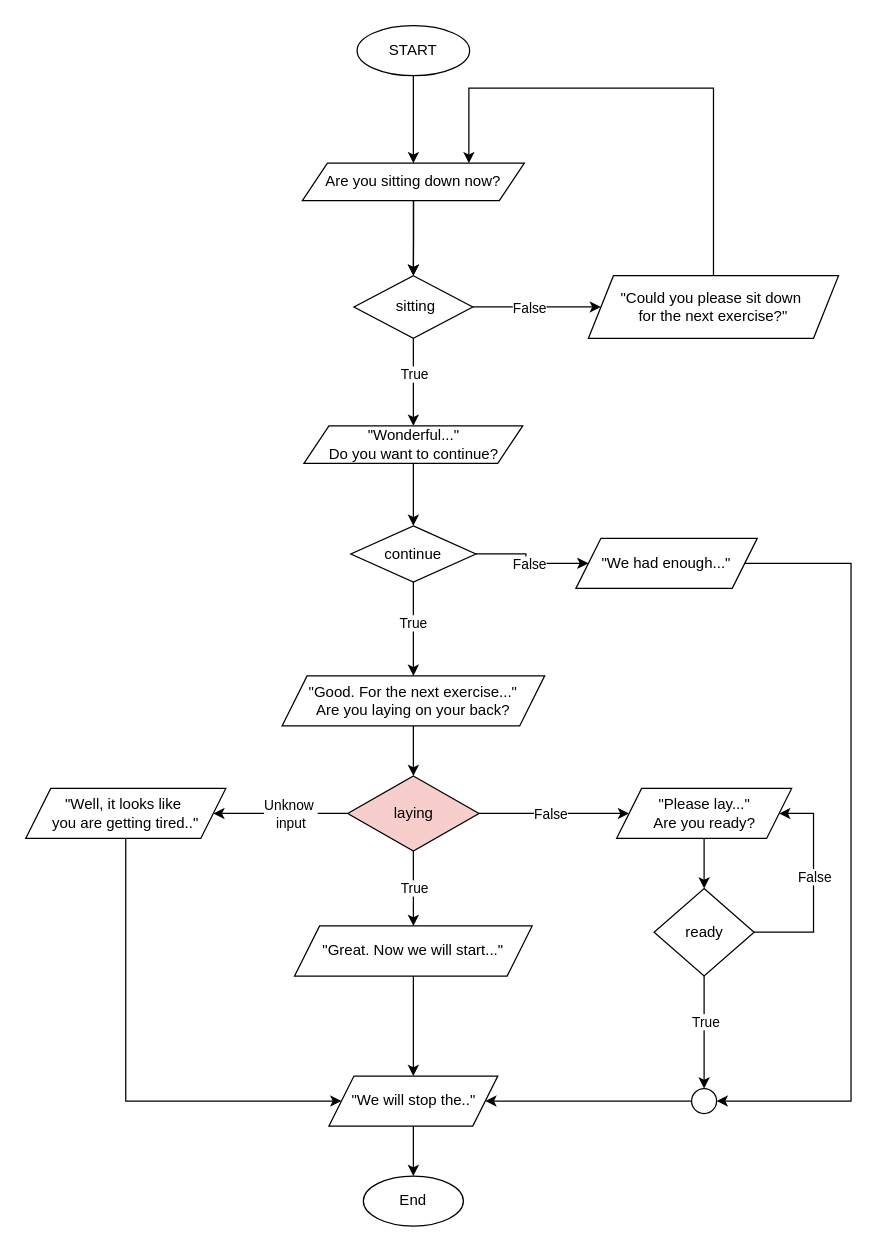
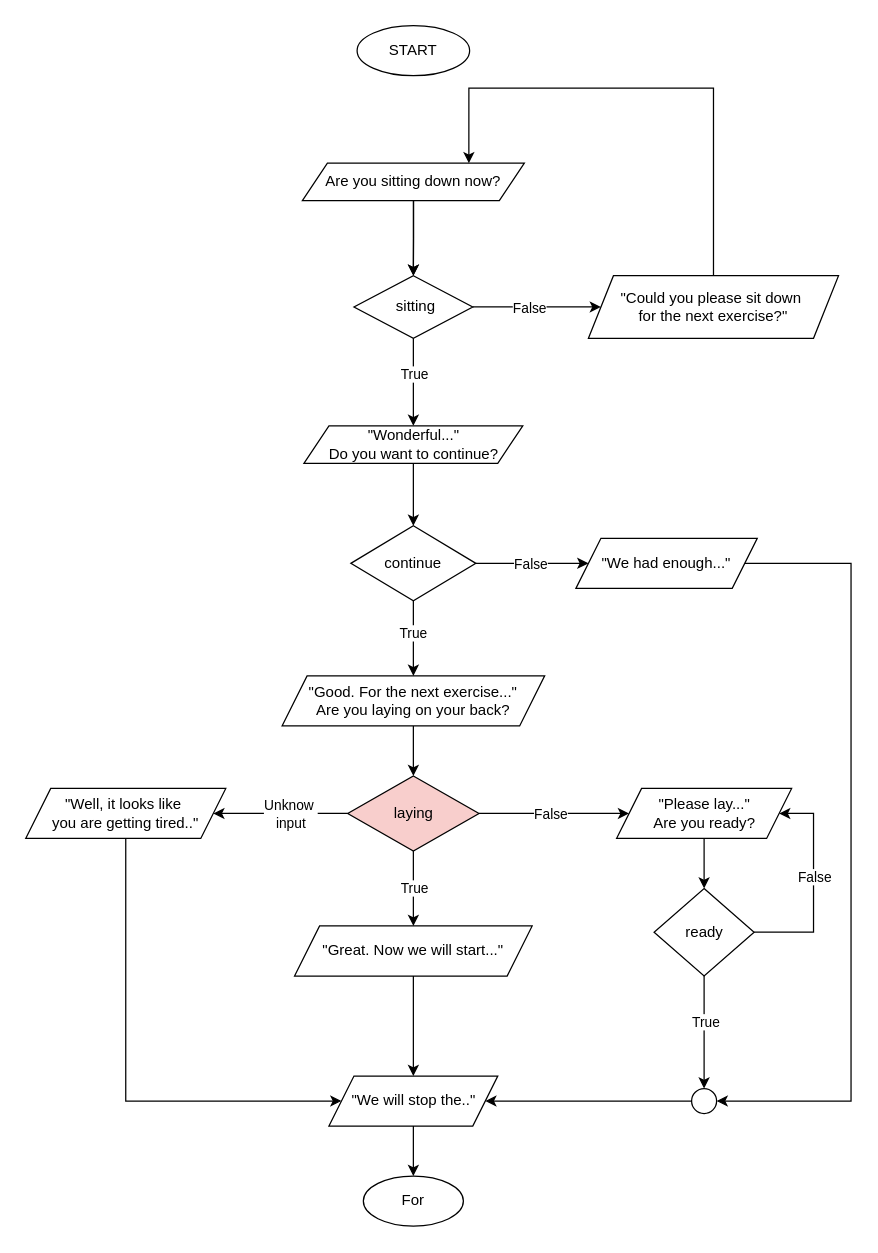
  <mxCell id="0" />
  <mxCell id="1" parent="0" />
- <mxCell id="2" style="edgeStyle=orthogonalEdgeStyle;rounded=0;orthogonalLoop=1;jettySize=auto;html=1;entryX=0.5;entryY=0;entryDx=0;entryDy=0;" edge="1" parent="1" source="3" target="6"><mxGeometry relative="1" as="geometry" /></mxCell>
  <mxCell id="3" value="START" style="ellipse;whiteSpace=wrap;html=1;" vertex="1" parent="1"><mxGeometry x="285" y="20" width="90" height="40" as="geometry" /></mxCell>
  <mxCell id="4" style="edgeStyle=orthogonalEdgeStyle;rounded=0;orthogonalLoop=1;jettySize=auto;html=1;entryX=0.5;entryY=0;entryDx=0;entryDy=0;" edge="1" parent="1" source="6" target="11"><mxGeometry relative="1" as="geometry" /></mxCell>
  <mxCell id="5" value="" style="edgeStyle=orthogonalEdgeStyle;rounded=0;orthogonalLoop=1;jettySize=auto;html=1;" edge="1" parent="1" source="6" target="11"><mxGeometry relative="1" as="geometry" /></mxCell>
  <mxCell id="6" value="Are you sitting down now?" style="shape=parallelogram;perimeter=parallelogramPerimeter;whiteSpace=wrap;html=1;fixedSize=1;" vertex="1" parent="1"><mxGeometry x="241.25" y="130" width="177.5" height="30" as="geometry" /></mxCell>
  <mxCell id="7" style="edgeStyle=orthogonalEdgeStyle;rounded=0;orthogonalLoop=1;jettySize=auto;html=1;entryX=0.5;entryY=0;entryDx=0;entryDy=0;" edge="1" parent="1" source="11" target="13"><mxGeometry relative="1" as="geometry" /></mxCell>
  <mxCell id="8" value="True" style="edgeLabel;html=1;align=center;verticalAlign=middle;resizable=0;points=[];" vertex="1" connectable="0" parent="7"><mxGeometry x="-0.198" relative="1" as="geometry"><mxPoint as="offset" /></mxGeometry></mxCell>
  <mxCell id="9" style="edgeStyle=orthogonalEdgeStyle;rounded=0;orthogonalLoop=1;jettySize=auto;html=1;entryX=0;entryY=0.5;entryDx=0;entryDy=0;" edge="1" parent="1" source="11" target="15"><mxGeometry relative="1" as="geometry" /></mxCell>
  <mxCell id="10" value="False" style="edgeLabel;html=1;align=center;verticalAlign=middle;resizable=0;points=[];" vertex="1" connectable="0" parent="9"><mxGeometry x="-0.124" y="4" relative="1" as="geometry"><mxPoint y="4" as="offset" /></mxGeometry></mxCell>
  <mxCell id="11" value="&amp;nbsp;sitting" style="rhombus;whiteSpace=wrap;html=1;" vertex="1" parent="1"><mxGeometry x="282.5" y="220" width="95" height="50" as="geometry" /></mxCell>
  <mxCell id="12" style="edgeStyle=orthogonalEdgeStyle;rounded=0;orthogonalLoop=1;jettySize=auto;html=1;entryX=0.5;entryY=0;entryDx=0;entryDy=0;" edge="1" parent="1" source="13" target="20"><mxGeometry relative="1" as="geometry" /></mxCell>
  <mxCell id="13" value="&quot;Wonderful...&quot;&lt;div&gt;Do you want to continue?&lt;/div&gt;" style="shape=parallelogram;perimeter=parallelogramPerimeter;whiteSpace=wrap;html=1;fixedSize=1;" vertex="1" parent="1"><mxGeometry x="242.5" y="340" width="175" height="30" as="geometry" /></mxCell>
  <mxCell id="14" style="edgeStyle=orthogonalEdgeStyle;rounded=0;orthogonalLoop=1;jettySize=auto;html=1;entryX=0.75;entryY=0;entryDx=0;entryDy=0;" edge="1" parent="1" source="15" target="6"><mxGeometry relative="1" as="geometry"><Array as="points"><mxPoint x="570" y="70" /><mxPoint x="374" y="70" /></Array></mxGeometry></mxCell>
  <mxCell id="15" value="&quot;Could you please sit down&amp;nbsp;&lt;div&gt;for the next exercise?&quot;&lt;/div&gt;" style="shape=parallelogram;perimeter=parallelogramPerimeter;whiteSpace=wrap;html=1;fixedSize=1;" vertex="1" parent="1"><mxGeometry x="470" y="220" width="200" height="50" as="geometry" /></mxCell>
  <mxCell id="16" style="edgeStyle=orthogonalEdgeStyle;rounded=0;orthogonalLoop=1;jettySize=auto;html=1;" edge="1" parent="1" source="20" target="25"><mxGeometry relative="1" as="geometry" /></mxCell>
  <mxCell id="17" value="True" style="edgeLabel;html=1;align=center;verticalAlign=middle;resizable=0;points=[];" vertex="1" connectable="0" parent="16"><mxGeometry x="-0.089" y="-2" relative="1" as="geometry"><mxPoint x="1" y="-2" as="offset" /></mxGeometry></mxCell>
  <mxCell id="18" style="edgeStyle=orthogonalEdgeStyle;rounded=0;orthogonalLoop=1;jettySize=auto;html=1;entryX=0;entryY=0.5;entryDx=0;entryDy=0;" edge="1" parent="1" source="20" target="22"><mxGeometry relative="1" as="geometry" /></mxCell>
  <mxCell id="19" value="False" style="edgeLabel;html=1;align=center;verticalAlign=middle;resizable=0;points=[];" vertex="1" connectable="0" parent="18"><mxGeometry x="-0.055" y="2" relative="1" as="geometry"><mxPoint y="2" as="offset" /></mxGeometry></mxCell>
- <mxCell id="20" value="continue" style="rhombus;whiteSpace=wrap;html=1;" vertex="1" parent="1"><mxGeometry x="280" y="420" width="100" height="45" as="geometry" /></mxCell>
+ <mxCell id="20" value="continue" style="rhombus;whiteSpace=wrap;html=1;" vertex="1" parent="1"><mxGeometry x="280" y="420" width="100" height="60" as="geometry" /></mxCell>
  <mxCell id="21" style="edgeStyle=orthogonalEdgeStyle;rounded=0;orthogonalLoop=1;jettySize=auto;html=1;entryX=1;entryY=0.5;entryDx=0;entryDy=0;" edge="1" parent="1" source="22" target="43"><mxGeometry relative="1" as="geometry"><Array as="points"><mxPoint x="680" y="450" /><mxPoint x="680" y="880" /></Array></mxGeometry></mxCell>
  <mxCell id="22" value="&quot;We had enough...&quot;" style="shape=parallelogram;perimeter=parallelogramPerimeter;whiteSpace=wrap;html=1;fixedSize=1;" vertex="1" parent="1"><mxGeometry x="460" y="430" width="145" height="40" as="geometry" /></mxCell>
- <mxCell id="23" value="End" style="ellipse;whiteSpace=wrap;html=1;" vertex="1" parent="1"><mxGeometry x="290" y="940" width="80" height="40" as="geometry" /></mxCell>
+ <mxCell id="23" value="For" style="ellipse;whiteSpace=wrap;html=1;" vertex="1" parent="1"><mxGeometry x="290" y="940" width="80" height="40" as="geometry" /></mxCell>
  <mxCell id="24" style="edgeStyle=orthogonalEdgeStyle;rounded=0;orthogonalLoop=1;jettySize=auto;html=1;entryX=0.5;entryY=0;entryDx=0;entryDy=0;" edge="1" parent="1" source="25" target="32"><mxGeometry relative="1" as="geometry" /></mxCell>
  <mxCell id="25" value="&quot;Good. For the next exercise...&quot;&lt;div&gt;Are you laying on your back?&lt;/div&gt;" style="shape=parallelogram;perimeter=parallelogramPerimeter;whiteSpace=wrap;html=1;fixedSize=1;" vertex="1" parent="1"><mxGeometry x="225" y="540" width="210" height="40" as="geometry" /></mxCell>
  <mxCell id="26" style="edgeStyle=orthogonalEdgeStyle;rounded=0;orthogonalLoop=1;jettySize=auto;html=1;" edge="1" parent="1" source="32" target="34"><mxGeometry relative="1" as="geometry" /></mxCell>
  <mxCell id="27" value="False" style="edgeLabel;html=1;align=center;verticalAlign=middle;resizable=0;points=[];" vertex="1" connectable="0" parent="26"><mxGeometry x="-0.058" relative="1" as="geometry"><mxPoint as="offset" /></mxGeometry></mxCell>
  <mxCell id="28" style="edgeStyle=orthogonalEdgeStyle;rounded=0;orthogonalLoop=1;jettySize=auto;html=1;" edge="1" parent="1" source="32" target="45"><mxGeometry relative="1" as="geometry" /></mxCell>
  <mxCell id="29" value="Unknow&amp;nbsp;&lt;div&gt;input&lt;/div&gt;" style="edgeLabel;html=1;align=center;verticalAlign=middle;resizable=0;points=[];" vertex="1" connectable="0" parent="28"><mxGeometry x="-0.149" relative="1" as="geometry"><mxPoint as="offset" /></mxGeometry></mxCell>
  <mxCell id="30" style="edgeStyle=orthogonalEdgeStyle;rounded=0;orthogonalLoop=1;jettySize=auto;html=1;entryX=0.5;entryY=0;entryDx=0;entryDy=0;" edge="1" parent="1" source="32" target="47"><mxGeometry relative="1" as="geometry" /></mxCell>
  <mxCell id="31" value="True" style="edgeLabel;html=1;align=center;verticalAlign=middle;resizable=0;points=[];" vertex="1" connectable="0" parent="30"><mxGeometry x="-0.322" y="-1" relative="1" as="geometry"><mxPoint x="1" y="9" as="offset" /></mxGeometry></mxCell>
  <mxCell id="32" value="laying" style="rhombus;whiteSpace=wrap;html=1;fillColor=#f8cecc;" vertex="1" parent="1"><mxGeometry x="277.5" y="620" width="105" height="60" as="geometry" /></mxCell>
  <mxCell id="33" style="edgeStyle=orthogonalEdgeStyle;rounded=0;orthogonalLoop=1;jettySize=auto;html=1;entryX=0.5;entryY=0;entryDx=0;entryDy=0;" edge="1" parent="1" source="34" target="39"><mxGeometry relative="1" as="geometry" /></mxCell>
  <mxCell id="34" value="&quot;Please lay...&quot;&lt;div&gt;Are you ready?&lt;/div&gt;" style="shape=parallelogram;perimeter=parallelogramPerimeter;whiteSpace=wrap;html=1;fixedSize=1;" vertex="1" parent="1"><mxGeometry x="492.5" y="630" width="140" height="40" as="geometry" /></mxCell>
  <mxCell id="35" style="edgeStyle=orthogonalEdgeStyle;rounded=0;orthogonalLoop=1;jettySize=auto;html=1;entryX=1;entryY=0.5;entryDx=0;entryDy=0;" edge="1" parent="1" source="39" target="34"><mxGeometry relative="1" as="geometry"><Array as="points"><mxPoint x="650" y="745" /><mxPoint x="650" y="650" /></Array></mxGeometry></mxCell>
  <mxCell id="36" value="False" style="edgeLabel;html=1;align=center;verticalAlign=middle;resizable=0;points=[];" vertex="1" connectable="0" parent="35"><mxGeometry x="0.038" relative="1" as="geometry"><mxPoint y="-4" as="offset" /></mxGeometry></mxCell>
  <mxCell id="37" style="edgeStyle=orthogonalEdgeStyle;rounded=0;orthogonalLoop=1;jettySize=auto;html=1;entryX=0.5;entryY=0;entryDx=0;entryDy=0;" edge="1" parent="1" source="39" target="43"><mxGeometry relative="1" as="geometry" /></mxCell>
  <mxCell id="38" value="True" style="edgeLabel;html=1;align=center;verticalAlign=middle;resizable=0;points=[];" vertex="1" connectable="0" parent="37"><mxGeometry x="-0.209" y="1" relative="1" as="geometry"><mxPoint as="offset" /></mxGeometry></mxCell>
  <mxCell id="39" value="ready" style="rhombus;whiteSpace=wrap;html=1;" vertex="1" parent="1"><mxGeometry x="522.5" y="710" width="80" height="70" as="geometry" /></mxCell>
  <mxCell id="40" style="edgeStyle=orthogonalEdgeStyle;rounded=0;orthogonalLoop=1;jettySize=auto;html=1;entryX=0.5;entryY=0;entryDx=0;entryDy=0;" edge="1" parent="1" source="41" target="23"><mxGeometry relative="1" as="geometry" /></mxCell>
  <mxCell id="41" value="&quot;We will stop the..&quot;" style="shape=parallelogram;perimeter=parallelogramPerimeter;whiteSpace=wrap;html=1;fixedSize=1;" vertex="1" parent="1"><mxGeometry x="262.5" y="860" width="135" height="40" as="geometry" /></mxCell>
  <mxCell id="42" style="edgeStyle=orthogonalEdgeStyle;rounded=0;orthogonalLoop=1;jettySize=auto;html=1;entryX=1;entryY=0.5;entryDx=0;entryDy=0;" edge="1" parent="1" source="43" target="41"><mxGeometry relative="1" as="geometry" /></mxCell>
  <mxCell id="43" value="" style="ellipse;whiteSpace=wrap;html=1;" vertex="1" parent="1"><mxGeometry x="552.5" y="870" width="20" height="20" as="geometry" /></mxCell>
  <mxCell id="44" style="edgeStyle=orthogonalEdgeStyle;rounded=0;orthogonalLoop=1;jettySize=auto;html=1;entryX=0;entryY=0.5;entryDx=0;entryDy=0;" edge="1" parent="1" source="45" target="41"><mxGeometry relative="1" as="geometry"><Array as="points"><mxPoint x="100" y="880" /></Array></mxGeometry></mxCell>
  <mxCell id="45" value="&quot;Well, it looks like&amp;nbsp;&lt;div&gt;you are getting tired..&quot;&lt;/div&gt;" style="shape=parallelogram;perimeter=parallelogramPerimeter;whiteSpace=wrap;html=1;fixedSize=1;" vertex="1" parent="1"><mxGeometry x="20" y="630" width="160" height="40" as="geometry" /></mxCell>
  <mxCell id="46" style="edgeStyle=orthogonalEdgeStyle;rounded=0;orthogonalLoop=1;jettySize=auto;html=1;entryX=0.5;entryY=0;entryDx=0;entryDy=0;" edge="1" parent="1" source="47" target="41"><mxGeometry relative="1" as="geometry" /></mxCell>
  <mxCell id="47" value="&quot;Great. Now we will start...&quot;" style="shape=parallelogram;perimeter=parallelogramPerimeter;whiteSpace=wrap;html=1;fixedSize=1;" vertex="1" parent="1"><mxGeometry x="235" y="740" width="190" height="40" as="geometry" /></mxCell>
